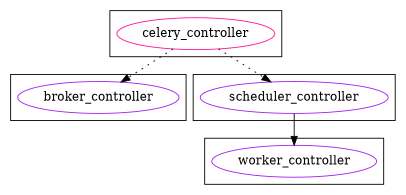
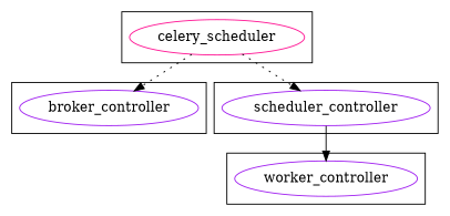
  digraph {
    node [color=purple]
    edge [style=dotted]
    broker_controller
-   celery_controller [color=deeppink]
+   celery_controller [color=deeppink label=celery_scheduler]
    worker_controller
    scheduler_controller
    subgraph cluster_1 {
      broker_controller
    }
    subgraph cluster_2 {
      celery_controller
    }
    subgraph cluster_3 {
      worker_controller
    }
    subgraph cluster_4 {
      scheduler_controller
    }
    celery_controller -> broker_controller
    celery_controller -> scheduler_controller
    scheduler_controller -> worker_controller [style=solid]
  }
